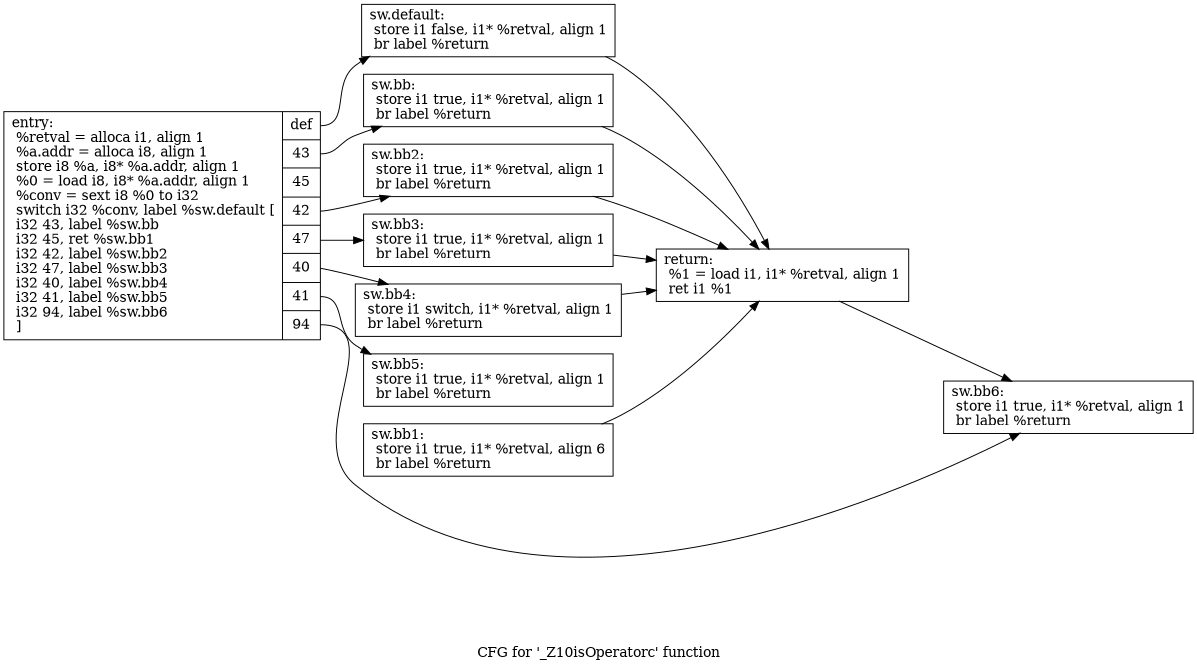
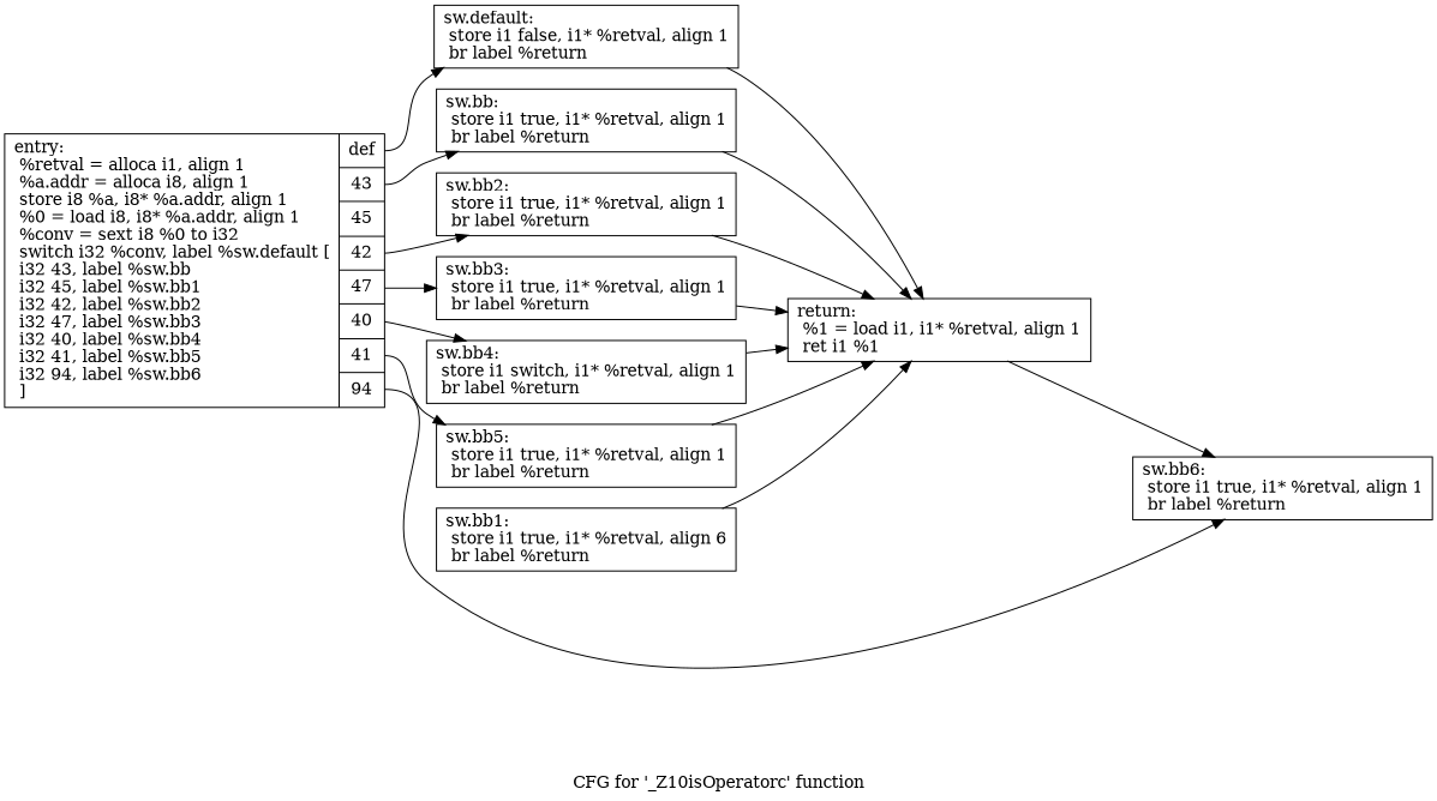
  digraph {
    label="CFG for '_Z10isOperatorc' function"
    rankdir=LR
    node [shape=record]
-   n1 [label="{entry:\l  %retval = alloca i1, align 1\l  %a.addr = alloca i8, align 1\l  store i8 %a, i8* %a.addr, align 1\l  %0 = load i8, i8* %a.addr, align 1\l  %conv = sext i8 %0 to i32\l  switch i32 %conv, label %sw.default [\l    i32 43, label %sw.bb\l    i32 45, ret %sw.bb1\l    i32 42, label %sw.bb2\l    i32 47, label %sw.bb3\l    i32 40, label %sw.bb4\l    i32 41, label %sw.bb5\l    i32 94, label %sw.bb6\l  ]\l|{<s0>def|<s1>43|<s2>45|<s3>42|<s4>47|<s5>40|<s6>41|<s7>94}}"]
+   n1 [label="{entry:\l  %retval = alloca i1, align 1\l  %a.addr = alloca i8, align 1\l  store i8 %a, i8* %a.addr, align 1\l  %0 = load i8, i8* %a.addr, align 1\l  %conv = sext i8 %0 to i32\l  switch i32 %conv, label %sw.default [\l    i32 43, label %sw.bb\l    i32 45, label %sw.bb1\l    i32 42, label %sw.bb2\l    i32 47, label %sw.bb3\l    i32 40, label %sw.bb4\l    i32 41, label %sw.bb5\l    i32 94, label %sw.bb6\l  ]\l|{<s0>def|<s1>43|<s2>45|<s3>42|<s4>47|<s5>40|<s6>41|<s7>94}}"]
    n2 [label="{sw.default:                                       \l  store i1 false, i1* %retval, align 1\l  br label %return\l}"]
    n3 [label="{sw.bb:                                            \l  store i1 true, i1* %retval, align 1\l  br label %return\l}"]
    n4 [label="{sw.bb2:                                           \l  store i1 true, i1* %retval, align 1\l  br label %return\l}"]
    n5 [label="{sw.bb3:                                           \l  store i1 true, i1* %retval, align 1\l  br label %return\l}"]
    n6 [label="{sw.bb4:                                           \l  store i1 switch, i1* %retval, align 1\l  br label %return\l}"]
    n7 [label="{sw.bb5:                                           \l  store i1 true, i1* %retval, align 1\l  br label %return\l}"]
    n8 [label="{sw.bb6:                                           \l  store i1 true, i1* %retval, align 1\l  br label %return\l}"]
    n9 [label="{return:                                           \l  %1 = load i1, i1* %retval, align 1\l  ret i1 %1\l}"]
    n10 [label="{sw.bb1:                                           \l  store i1 true, i1* %retval, align 6\l  br label %return\l}"]
    n1 -> n2 [tailport=s0]
    n1 -> n3 [tailport=s1]
    n1 -> n4 [tailport=s3]
    n1 -> n5 [tailport=s4]
    n1 -> n6 [tailport=s5]
    n1 -> n7 [tailport=s6]
    n1 -> n8 [tailport=s7]
    n2 -> n9
    n3 -> n9
    n4 -> n9
    n5 -> n9
    n6 -> n9
+   n7 -> n9
    n9 -> n8
    n10 -> n9
  }
